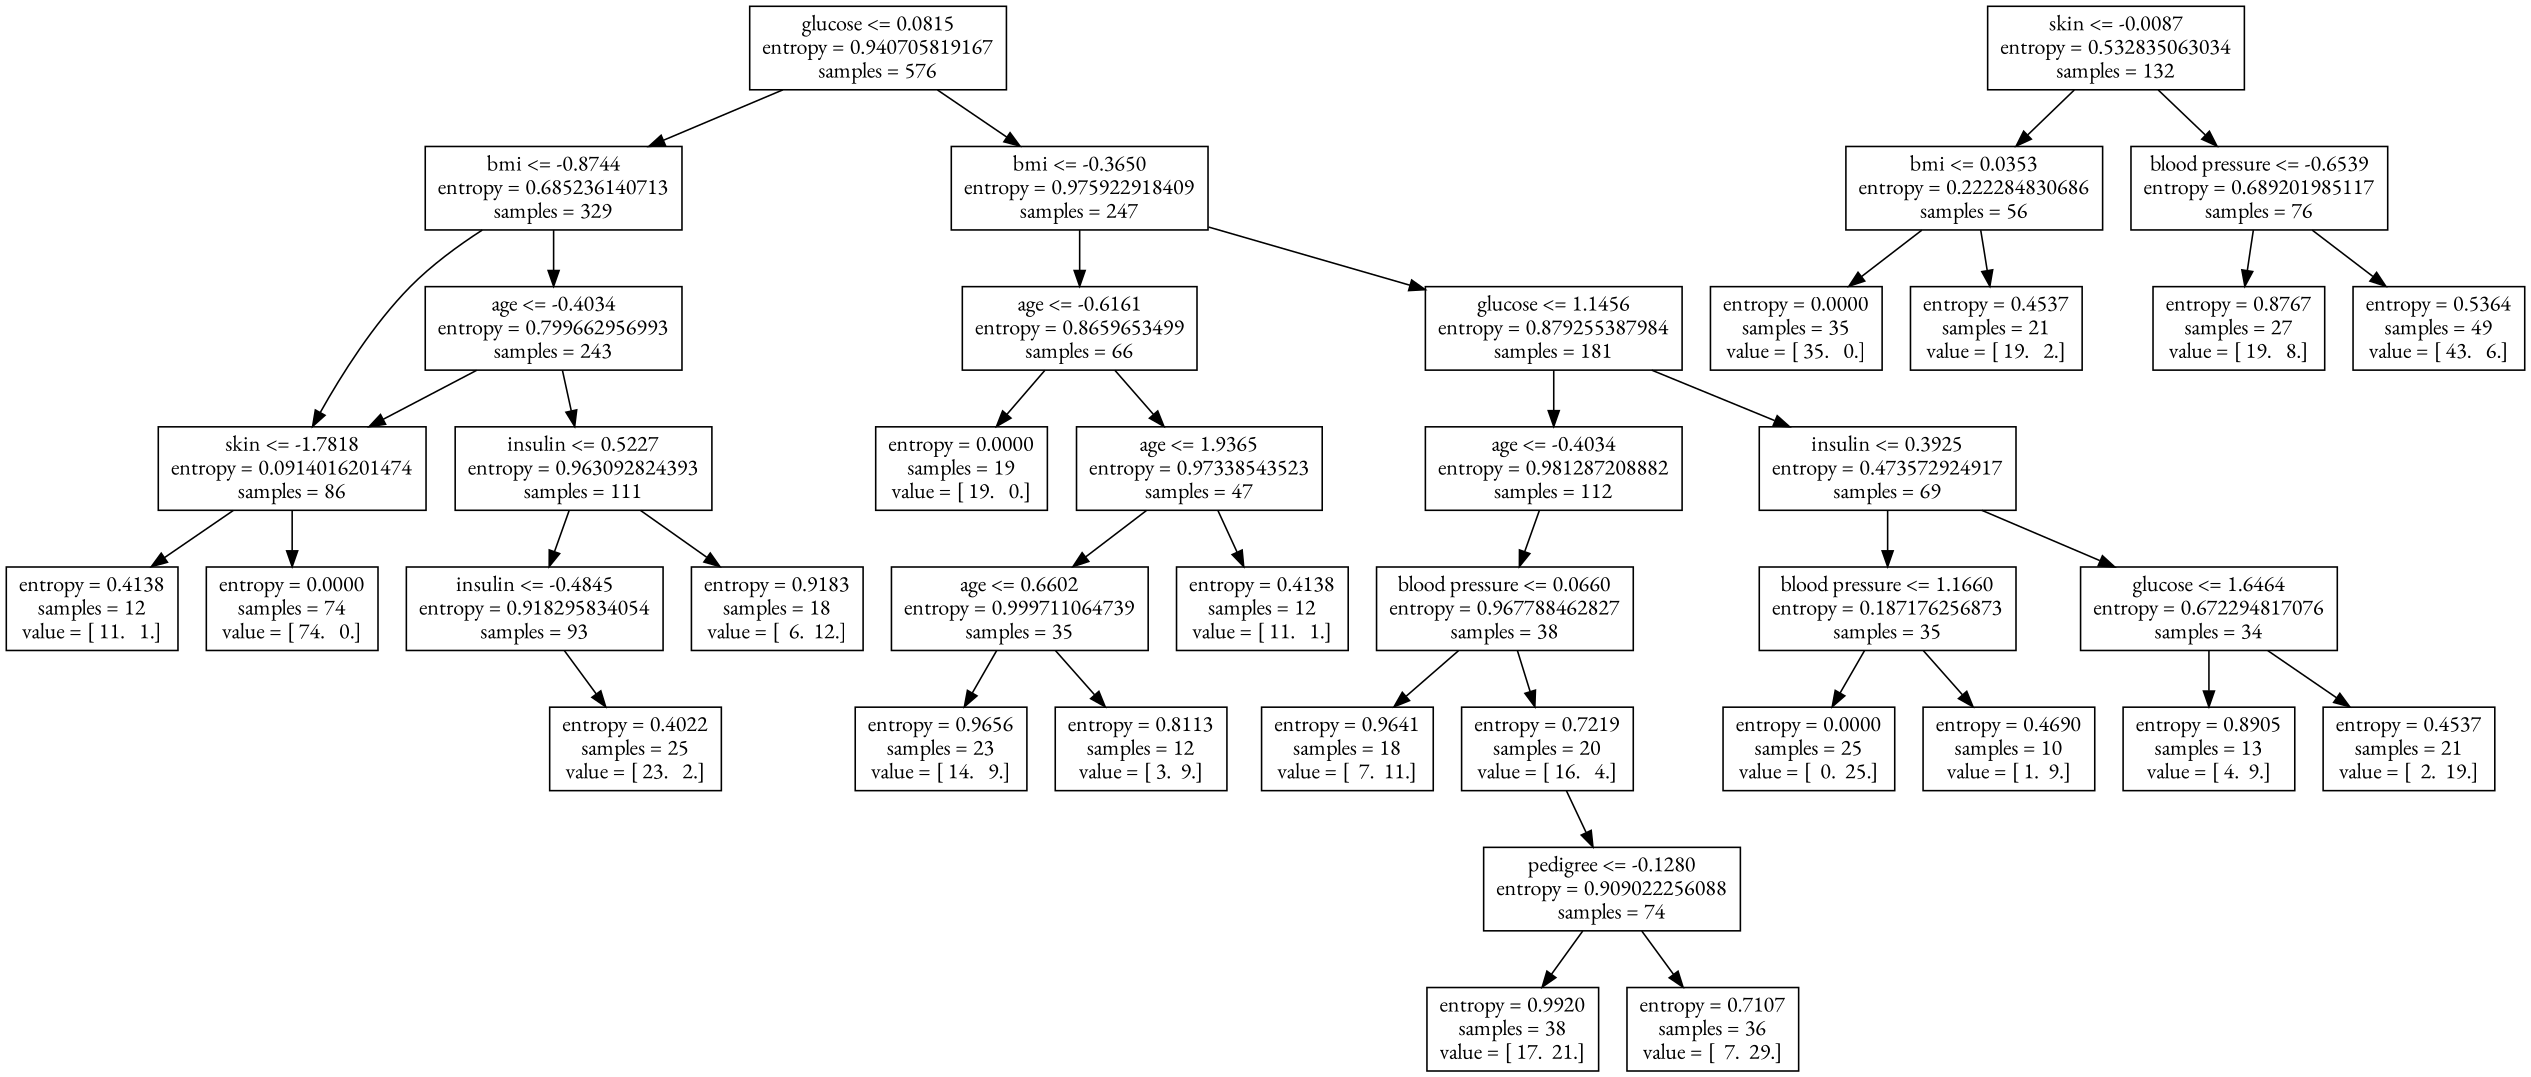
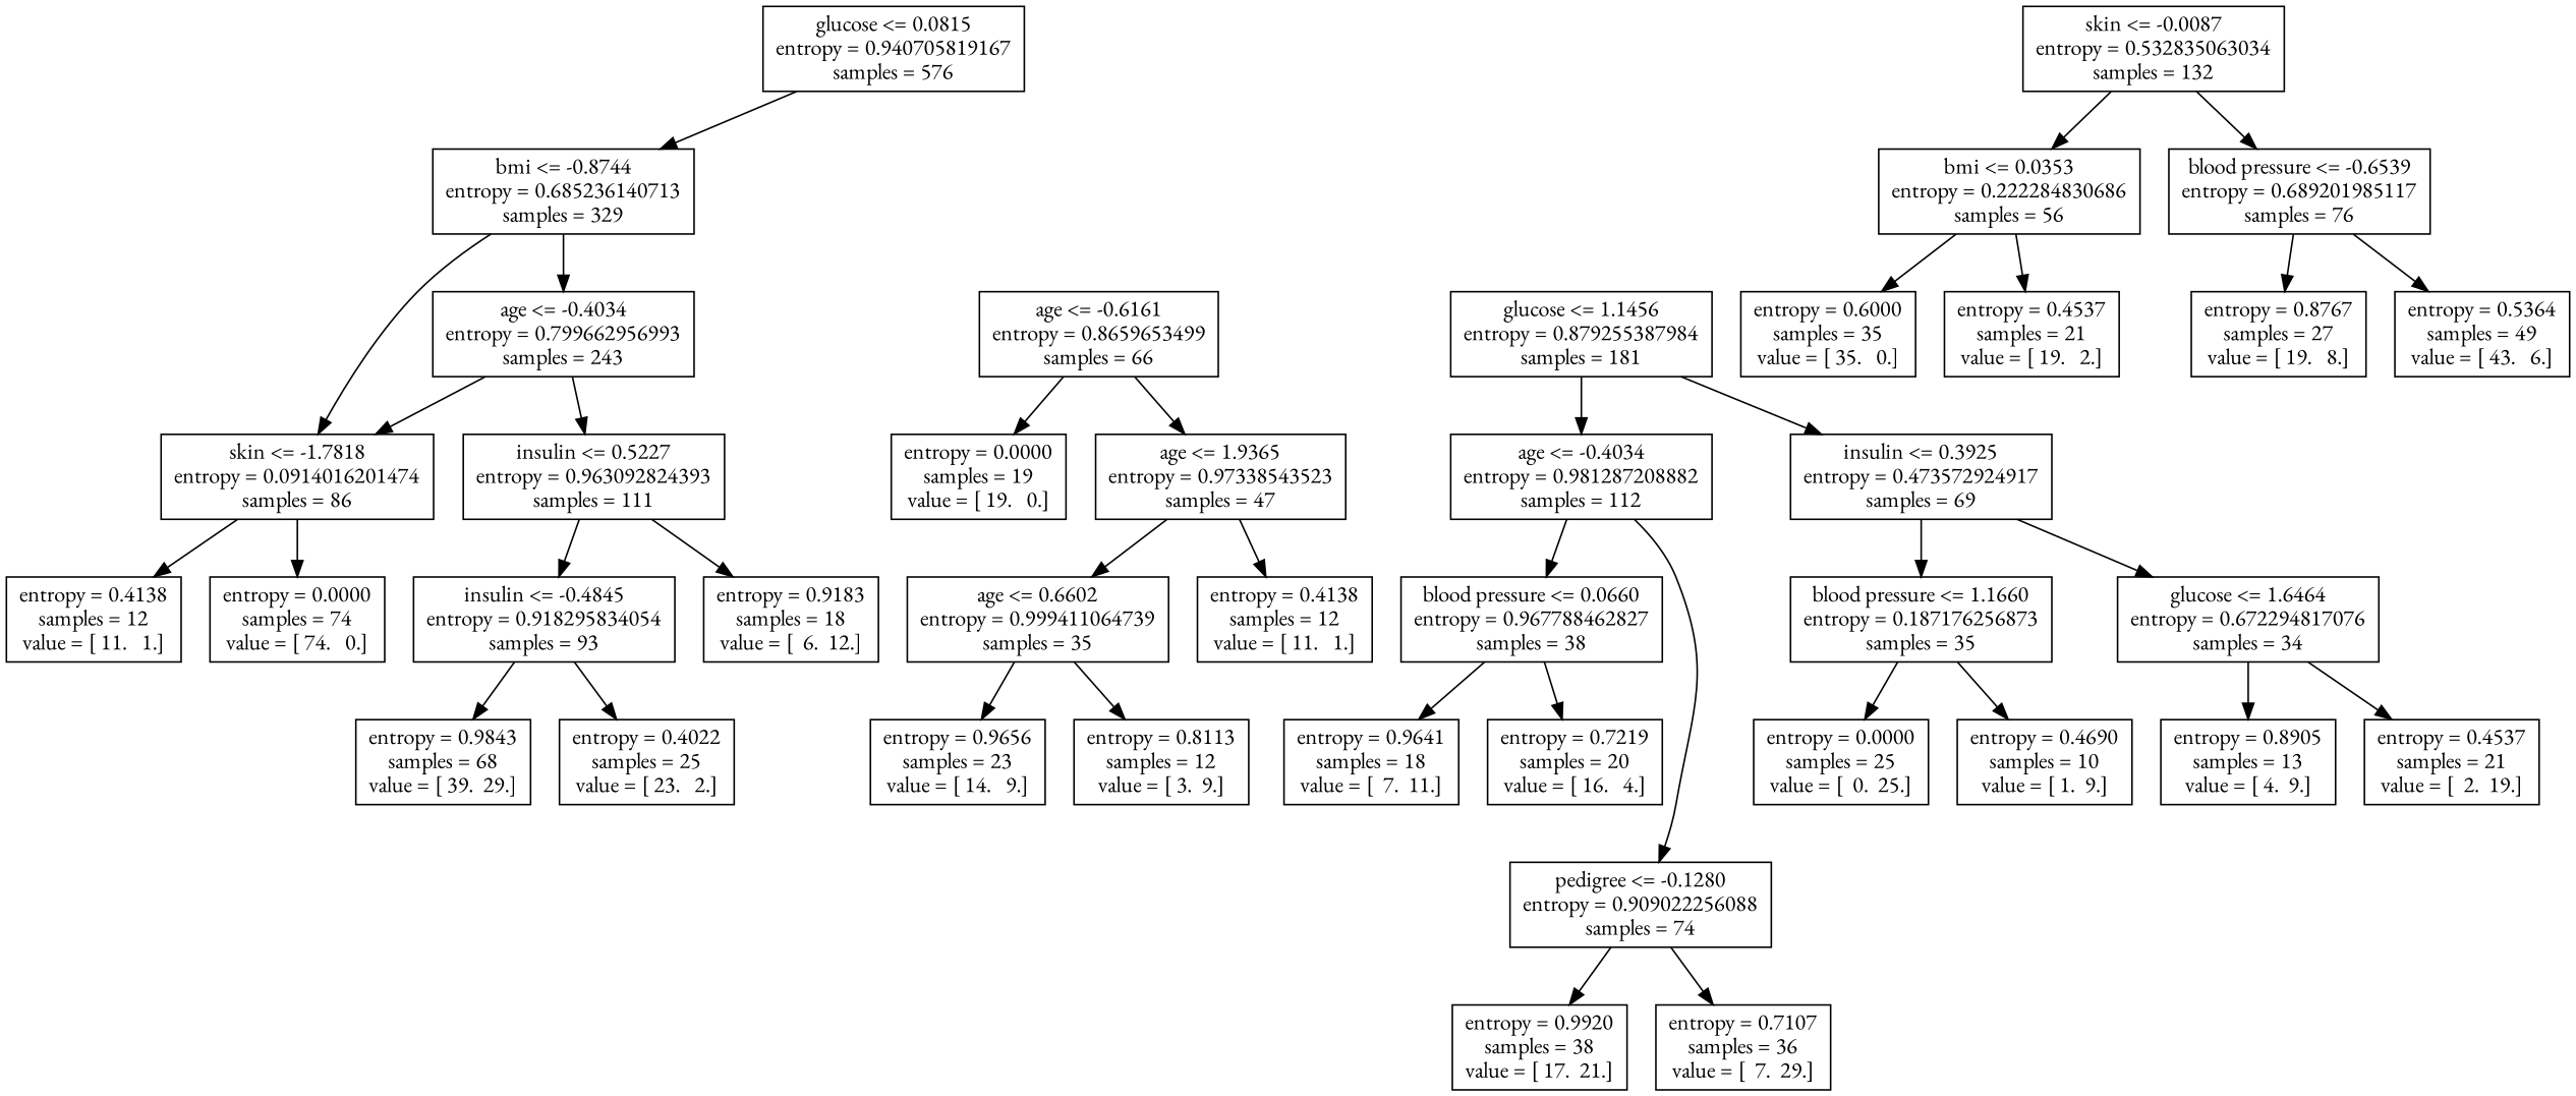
  digraph {
    fontname="EB Garamond"
    node [fontname="EB Garamond" shape=box]
    edge [fontname="EB Garamond"]
    n1 [label="glucose <= 0.0815\nentropy = 0.940705819167\nsamples = 576"]
    n2 [label="bmi <= -0.8744\nentropy = 0.685236140713\nsamples = 329"]
-   n3 [label="bmi <= -0.3650\nentropy = 0.975922918409\nsamples = 247"]
    n4 [label="skin <= -1.7818\nentropy = 0.0914016201474\nsamples = 86"]
    n5 [label="age <= -0.4034\nentropy = 0.799662956993\nsamples = 243"]
    n6 [label="age <= -0.6161\nentropy = 0.8659653499\nsamples = 66"]
    n7 [label="glucose <= 1.1456\nentropy = 0.879255387984\nsamples = 181"]
    n8 [label="entropy = 0.4138\nsamples = 12\nvalue = [ 11.   1.]"]
    n9 [label="entropy = 0.0000\nsamples = 74\nvalue = [ 74.   0.]"]
    n10 [label="insulin <= 0.5227\nentropy = 0.963092824393\nsamples = 111"]
    n11 [label="skin <= -0.0087\nentropy = 0.532835063034\nsamples = 132"]
    n12 [label="bmi <= 0.0353\nentropy = 0.222284830686\nsamples = 56"]
    n13 [label="blood pressure <= -0.6539\nentropy = 0.689201985117\nsamples = 76"]
    n14 [label="insulin <= -0.4845\nentropy = 0.918295834054\nsamples = 93"]
    n15 [label="entropy = 0.9183\nsamples = 18\nvalue = [  6.  12.]"]
-   n16 [label="entropy = 0.0000\nsamples = 35\nvalue = [ 35.   0.]"]
+   n16 [label="entropy = 0.6000\nsamples = 35\nvalue = [ 35.   0.]"]
    n17 [label="entropy = 0.4537\nsamples = 21\nvalue = [ 19.   2.]"]
    n18 [label="entropy = 0.8767\nsamples = 27\nvalue = [ 19.   8.]"]
    n19 [label="entropy = 0.5364\nsamples = 49\nvalue = [ 43.   6.]"]
+   n20 [label="entropy = 0.9843\nsamples = 68\nvalue = [ 39.  29.]"]
    n21 [label="entropy = 0.4022\nsamples = 25\nvalue = [ 23.   2.]"]
    n22 [label="entropy = 0.0000\nsamples = 19\nvalue = [ 19.   0.]"]
    n23 [label="age <= 1.9365\nentropy = 0.97338543523\nsamples = 47"]
    n24 [label="age <= -0.4034\nentropy = 0.981287208882\nsamples = 112"]
    n25 [label="insulin <= 0.3925\nentropy = 0.473572924917\nsamples = 69"]
-   n26 [label="age <= 0.6602\nentropy = 0.999711064739\nsamples = 35"]
+   n26 [label="age <= 0.6602\nentropy = 0.999411064739\nsamples = 35"]
    n27 [label="entropy = 0.4138\nsamples = 12\nvalue = [ 11.   1.]"]
    n28 [label="entropy = 0.9656\nsamples = 23\nvalue = [ 14.   9.]"]
    n29 [label="entropy = 0.8113\nsamples = 12\nvalue = [ 3.  9.]"]
    n30 [label="blood pressure <= 0.0660\nentropy = 0.967788462827\nsamples = 38"]
    n31 [label="pedigree <= -0.1280\nentropy = 0.909022256088\nsamples = 74"]
    n32 [label="blood pressure <= 1.1660\nentropy = 0.187176256873\nsamples = 35"]
    n33 [label="glucose <= 1.6464\nentropy = 0.672294817076\nsamples = 34"]
    n34 [label="entropy = 0.9641\nsamples = 18\nvalue = [  7.  11.]"]
    n35 [label="entropy = 0.7219\nsamples = 20\nvalue = [ 16.   4.]"]
    n36 [label="entropy = 0.9920\nsamples = 38\nvalue = [ 17.  21.]"]
    n37 [label="entropy = 0.7107\nsamples = 36\nvalue = [  7.  29.]"]
    n38 [label="entropy = 0.0000\nsamples = 25\nvalue = [  0.  25.]"]
    n39 [label="entropy = 0.4690\nsamples = 10\nvalue = [ 1.  9.]"]
    n40 [label="entropy = 0.8905\nsamples = 13\nvalue = [ 4.  9.]"]
    n41 [label="entropy = 0.4537\nsamples = 21\nvalue = [  2.  19.]"]
    n1 -> n2
-   n1 -> n3
    n2 -> n4
    n2 -> n5
-   n3 -> n6
-   n3 -> n7
    n4 -> n8
    n4 -> n9
    n5 -> n4
    n5 -> n10
    n6 -> n22
    n6 -> n23
    n7 -> n24
    n7 -> n25
    n10 -> n14
    n10 -> n15
    n11 -> n12
    n11 -> n13
    n12 -> n16
    n12 -> n17
    n13 -> n18
    n13 -> n19
+   n14 -> n20
    n14 -> n21
    n23 -> n26
    n23 -> n27
    n24 -> n30
-   n35 -> n31
+   n24 -> n31
    n25 -> n32
    n25 -> n33
    n26 -> n28
    n26 -> n29
    n30 -> n34
    n30 -> n35
    n31 -> n36
    n31 -> n37
    n32 -> n38
    n32 -> n39
    n33 -> n40
    n33 -> n41
  }
